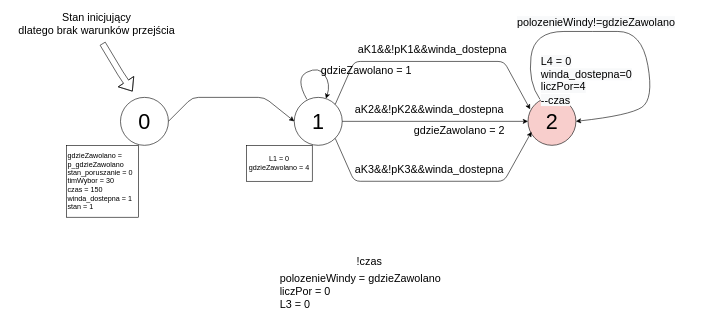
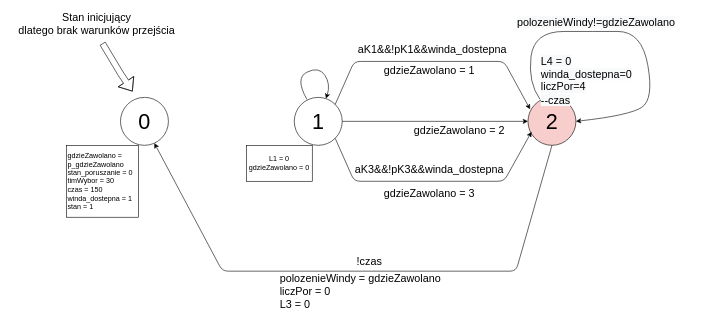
  <mxCell id="0" />
  <mxCell id="1" parent="0" />
  <mxCell id="2" value="&lt;sup&gt;&lt;font style=&quot;font-size: 36px&quot;&gt;0&lt;/font&gt;&lt;/sup&gt;" style="ellipse;whiteSpace=wrap;html=1;aspect=fixed;" vertex="1" parent="1"><mxGeometry x="200" y="162" width="80" height="80" as="geometry" /></mxCell>
  <mxCell id="3" value="&lt;sup&gt;&lt;font style=&quot;font-size: 36px&quot;&gt;1&lt;/font&gt;&lt;/sup&gt;" style="ellipse;whiteSpace=wrap;html=1;aspect=fixed;" vertex="1" parent="1"><mxGeometry x="490" y="162" width="80" height="80" as="geometry" /></mxCell>
- <mxCell id="4" value="" style="endArrow=classic;html=1;exitX=1;exitY=0.5;exitDx=0;exitDy=0;entryX=0;entryY=0.5;entryDx=0;entryDy=0;" edge="1" parent="1" source="2" target="3"><mxGeometry width="50" height="50" relative="1" as="geometry"><mxPoint x="520" y="352" as="sourcePoint" /><mxPoint x="570" y="302" as="targetPoint" /><Array as="points"><mxPoint x="320" y="162" /><mxPoint x="440" y="162" /></Array></mxGeometry></mxCell>
  <mxCell id="5" value="gdzieZawolano = p_gdzieZawolano&lt;br&gt;stan_poruszanie = 0&lt;br&gt;timWybor = 30&lt;br&gt;czas = 150&lt;br&gt;winda_dostepna = 1&lt;br&gt;stan = 1" style="whiteSpace=wrap;html=1;aspect=fixed;align=left;" vertex="1" parent="1"><mxGeometry x="110" y="242" width="120" height="120" as="geometry" /></mxCell>
- <mxCell id="6" value="L1 = 0&lt;br&gt;gdzieZawolano = 4" style="rounded=0;whiteSpace=wrap;html=1;" vertex="1" parent="1"><mxGeometry x="410" y="242" width="110" height="60" as="geometry" /></mxCell>
+ <mxCell id="6" value="L1 = 0&lt;br&gt;gdzieZawolano = 0" style="rounded=0;whiteSpace=wrap;html=1;" vertex="1" parent="1"><mxGeometry x="410" y="242" width="110" height="60" as="geometry" /></mxCell>
  <mxCell id="7" value="&lt;sup&gt;&lt;font style=&quot;font-size: 36px&quot;&gt;2&lt;/font&gt;&lt;/sup&gt;" style="ellipse;whiteSpace=wrap;html=1;aspect=fixed;fillColor=#f8cecc;" vertex="1" parent="1"><mxGeometry x="880" y="162" width="80" height="80" as="geometry" /></mxCell>
  <mxCell id="8" value="" style="endArrow=classic;html=1;exitX=1;exitY=0;exitDx=0;exitDy=0;entryX=0.044;entryY=0.248;entryDx=0;entryDy=0;entryPerimeter=0;" edge="1" parent="1" source="3" target="7"><mxGeometry width="50" height="50" relative="1" as="geometry"><mxPoint x="570" y="202" as="sourcePoint" /><mxPoint x="780" y="202" as="targetPoint" /><Array as="points"><mxPoint x="590" y="102" /><mxPoint x="840" y="102" /></Array></mxGeometry></mxCell>
  <mxCell id="9" value="&lt;font style=&quot;font-size: 18px&quot;&gt;aK1&amp;amp;&amp;amp;!pK1&amp;amp;&amp;amp;winda_dostepna&lt;/font&gt;" style="text;html=1;align=center;verticalAlign=middle;resizable=0;points=[];autosize=1;" vertex="1" parent="1"><mxGeometry x="590" y="72" width="260" height="20" as="geometry" /></mxCell>
- <mxCell id="10" value="&lt;font style=&quot;font-size: 18px&quot;&gt;gdzieZawolano = 1&lt;br&gt;&lt;/font&gt;" style="text;html=1;align=center;verticalAlign=middle;resizable=0;points=[];autosize=1;" vertex="1" parent="1"><mxGeometry x="525" y="107" width="170" height="20" as="geometry" /></mxCell>
+ <mxCell id="10" value="&lt;font style=&quot;font-size: 18px&quot;&gt;gdzieZawolano = 1&lt;br&gt;&lt;/font&gt;" style="text;html=1;align=center;verticalAlign=middle;resizable=0;points=[];autosize=1;" vertex="1" parent="1"><mxGeometry x="630" y="107" width="170" height="20" as="geometry" /></mxCell>
  <mxCell id="11" value="" style="shape=flexArrow;endArrow=classic;html=1;" edge="1" parent="1"><mxGeometry width="50" height="50" relative="1" as="geometry"><mxPoint x="170" y="72" as="sourcePoint" /><mxPoint x="220" y="152" as="targetPoint" /><Array as="points"><mxPoint x="200" y="122" /></Array></mxGeometry></mxCell>
  <mxCell id="12" value="&lt;font&gt;&lt;font style=&quot;font-size: 18px&quot;&gt;Stan inicjujący&lt;br&gt;dlatego brak warunków przejścia&lt;/font&gt;&lt;br&gt;&lt;/font&gt;" style="text;html=1;align=center;verticalAlign=middle;resizable=0;points=[];autosize=1;" vertex="1" parent="1"><mxGeometry x="20" y="20" width="280" height="40" as="geometry" /></mxCell>
- <mxCell id="13" value="&lt;font style=&quot;font-size: 18px&quot;&gt;aK2&amp;amp;&amp;amp;!pK2&amp;amp;&amp;amp;winda_dostepna&lt;/font&gt;" style="text;html=1;align=center;verticalAlign=middle;resizable=0;points=[];autosize=1;" vertex="1" parent="1"><mxGeometry x="585" y="172" width="260" height="20" as="geometry" /></mxCell>
  <mxCell id="14" value="&lt;font style=&quot;font-size: 18px&quot;&gt;gdzieZawolano = 2&lt;br&gt;&lt;/font&gt;" style="text;html=1;align=center;verticalAlign=middle;resizable=0;points=[];autosize=1;" vertex="1" parent="1"><mxGeometry x="680" y="208" width="170" height="20" as="geometry" /></mxCell>
  <mxCell id="15" value="" style="endArrow=classic;html=1;exitX=1;exitY=0.5;exitDx=0;exitDy=0;" edge="1" parent="1" source="3" target="7"><mxGeometry width="50" height="50" relative="1" as="geometry"><mxPoint x="770" y="362" as="sourcePoint" /><mxPoint x="820" y="312" as="targetPoint" /></mxGeometry></mxCell>
  <mxCell id="16" value="" style="endArrow=classic;html=1;exitX=1;exitY=1;exitDx=0;exitDy=0;entryX=0.074;entryY=0.718;entryDx=0;entryDy=0;entryPerimeter=0;" edge="1" parent="1" source="3" target="7"><mxGeometry width="50" height="50" relative="1" as="geometry"><mxPoint x="570" y="402" as="sourcePoint" /><mxPoint x="880" y="402" as="targetPoint" /><Array as="points"><mxPoint x="590" y="302" /><mxPoint x="840" y="302" /></Array></mxGeometry></mxCell>
  <mxCell id="17" value="" style="curved=1;endArrow=classic;html=1;" edge="1" parent="1" target="3"><mxGeometry width="50" height="50" relative="1" as="geometry"><mxPoint x="511.028" y="165.343" as="sourcePoint" /><mxPoint x="542" y="161" as="targetPoint" /><Array as="points"><mxPoint x="491" y="130" /><mxPoint x="531" y="110" /><mxPoint x="551" y="140" /></Array></mxGeometry></mxCell>
  <mxCell id="18" value="" style="curved=1;endArrow=classic;html=1;exitX=0.25;exitY=0.042;exitDx=0;exitDy=0;exitPerimeter=0;entryX=1;entryY=0.5;entryDx=0;entryDy=0;" edge="1" parent="1" source="7" target="7"><mxGeometry width="50" height="50" relative="1" as="geometry"><mxPoint x="900.028" y="172.003" as="sourcePoint" /><mxPoint x="931.43" y="170.64" as="targetPoint" /><Array as="points"><mxPoint x="880" y="136.66" /><mxPoint x="890" y="52" /><mxPoint x="990" y="52" /><mxPoint x="1070" y="52" /><mxPoint x="1090" y="165" /><mxPoint x="1050" y="192" /></Array></mxGeometry></mxCell>
  <mxCell id="19" value="&lt;font style=&quot;font-size: 18px&quot;&gt;aK3&amp;amp;&amp;amp;!pK3&amp;amp;&amp;amp;winda_dostepna&lt;/font&gt;" style="text;html=1;align=center;verticalAlign=middle;resizable=0;points=[];autosize=1;" vertex="1" parent="1"><mxGeometry x="585" y="272" width="260" height="20" as="geometry" /></mxCell>
+ <mxCell id="20" value="&lt;font style=&quot;font-size: 18px&quot;&gt;gdzieZawolano = 3&lt;br&gt;&lt;/font&gt;" style="text;html=1;align=center;verticalAlign=middle;resizable=0;points=[];autosize=1;" vertex="1" parent="1"><mxGeometry x="630" y="312" width="170" height="20" as="geometry" /></mxCell>
+ <mxCell id="21" value="" style="endArrow=classic;html=1;exitX=0.5;exitY=1;exitDx=0;exitDy=0;entryX=0.706;entryY=0.954;entryDx=0;entryDy=0;entryPerimeter=0;" edge="1" parent="1" source="7" target="2"><mxGeometry width="50" height="50" relative="1" as="geometry"><mxPoint x="770" y="362" as="sourcePoint" /><mxPoint x="820" y="312" as="targetPoint" /><Array as="points"><mxPoint x="860" y="452" /><mxPoint x="580" y="452" /><mxPoint x="370" y="452" /></Array></mxGeometry></mxCell>
  <mxCell id="22" value="&lt;font style=&quot;font-size: 18px&quot;&gt;!czas&lt;br&gt;&lt;/font&gt;" style="text;html=1;align=center;verticalAlign=middle;resizable=0;points=[];autosize=1;" vertex="1" parent="1"><mxGeometry x="585" y="426" width="60" height="20" as="geometry" /></mxCell>
  <mxCell id="23" value="&lt;div style=&quot;text-align: left&quot;&gt;&lt;span style=&quot;font-size: 18px&quot;&gt;polozenieWindy = gdzieZawolano&lt;/span&gt;&lt;/div&gt;&lt;font style=&quot;font-size: 18px&quot;&gt;&lt;div style=&quot;text-align: left&quot;&gt;&lt;span&gt;liczPor = 0&lt;/span&gt;&lt;/div&gt;&lt;div style=&quot;text-align: left&quot;&gt;&lt;span&gt;L3 = 0&lt;/span&gt;&lt;/div&gt;&lt;/font&gt;" style="text;html=1;align=center;verticalAlign=middle;resizable=0;points=[];autosize=1;" vertex="1" parent="1"><mxGeometry x="460" y="462" width="280" height="50" as="geometry" /></mxCell>
  <mxCell id="24" value="&lt;span style=&quot;font-family: &amp;#34;helvetica&amp;#34; ; font-size: 18px ; font-style: normal ; font-weight: 400 ; letter-spacing: normal ; text-align: center ; text-indent: 0px ; text-transform: none ; word-spacing: 0px ; background-color: rgb(248 , 249 , 250) ; float: none ; display: inline&quot;&gt;polozenieWindy!=gdzieZawolano&lt;/span&gt;" style="text;whiteSpace=wrap;html=1;" vertex="1" parent="1"><mxGeometry x="860" y="20" width="270" height="30" as="geometry" /></mxCell>
  <mxCell id="25" value="&lt;span style=&quot;font-family: &amp;#34;helvetica&amp;#34; ; font-size: 18px ; font-style: normal ; font-weight: 400 ; letter-spacing: normal ; text-align: center ; text-indent: 0px ; text-transform: none ; word-spacing: 0px ; background-color: rgb(248 , 249 , 250) ; float: none ; display: inline&quot;&gt;L4 = 0&lt;br&gt;winda_dostepna=0&lt;br&gt;liczPor=4&lt;br&gt;--czas&lt;br&gt;&lt;/span&gt;" style="text;whiteSpace=wrap;html=1;" vertex="1" parent="1"><mxGeometry x="900" y="85" width="270" height="30" as="geometry" /></mxCell>
